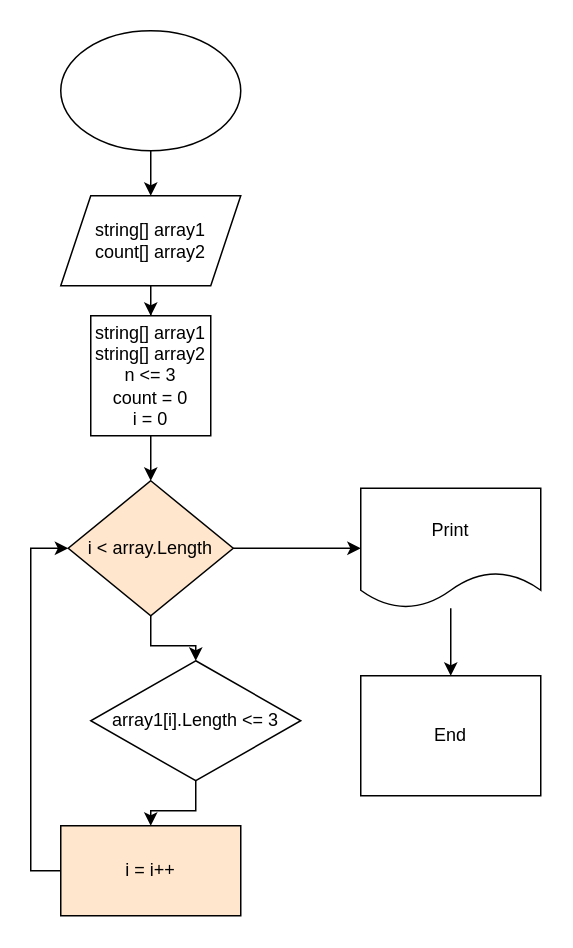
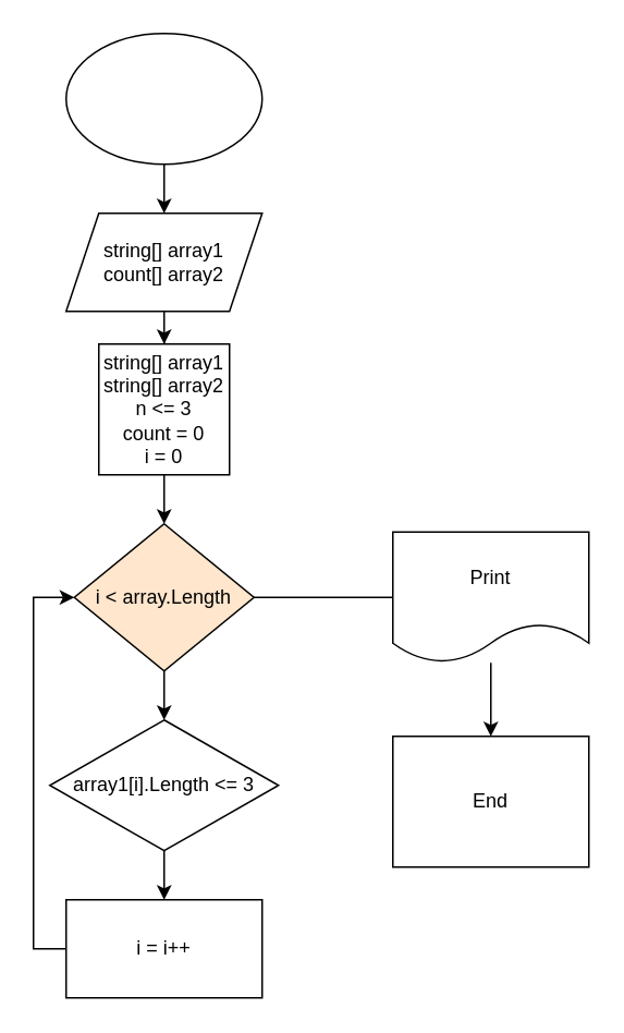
  <mxCell id="0" />
  <mxCell id="1" parent="0" />
  <mxCell id="2" value="" style="ellipse;whiteSpace=wrap;html=1;" vertex="1" parent="1"><mxGeometry x="40" y="20" width="120" height="80" as="geometry" /></mxCell>
  <mxCell id="3" value="" style="endArrow=classic;html=1;rounded=0;entryX=0.5;entryY=0;entryDx=0;entryDy=0;" edge="1" parent="1"><mxGeometry width="50" height="50" relative="1" as="geometry"><mxPoint x="100" y="100" as="sourcePoint" /><mxPoint x="100" y="130" as="targetPoint" /></mxGeometry></mxCell>
  <mxCell id="4" value="" style="edgeStyle=orthogonalEdgeStyle;rounded=0;orthogonalLoop=1;jettySize=auto;html=1;" edge="1" parent="1" source="5" target="7"><mxGeometry relative="1" as="geometry" /></mxCell>
  <mxCell id="5" value="string[] array1&lt;br&gt;count[] array2" style="shape=parallelogram;perimeter=parallelogramPerimeter;whiteSpace=wrap;html=1;fixedSize=1;" vertex="1" parent="1"><mxGeometry x="40" y="130" width="120" height="60" as="geometry" /></mxCell>
  <mxCell id="6" value="" style="edgeStyle=orthogonalEdgeStyle;rounded=0;orthogonalLoop=1;jettySize=auto;html=1;" edge="1" parent="1" source="7" target="10"><mxGeometry relative="1" as="geometry" /></mxCell>
  <mxCell id="7" value="string[] array1&lt;br&gt;string[] array2&lt;br&gt;n &amp;lt;= 3&lt;br&gt;count = 0&lt;br&gt;i = 0" style="whiteSpace=wrap;html=1;aspect=fixed;" vertex="1" parent="1"><mxGeometry x="60" y="210" width="80" height="80" as="geometry" /></mxCell>
  <mxCell id="8" value="" style="edgeStyle=orthogonalEdgeStyle;rounded=0;orthogonalLoop=1;jettySize=auto;html=1;" edge="1" parent="1" source="10" target="12"><mxGeometry relative="1" as="geometry" /></mxCell>
- <mxCell id="9" value="" style="edgeStyle=orthogonalEdgeStyle;rounded=0;orthogonalLoop=1;jettySize=auto;html=1;" edge="1" parent="1" source="10" target="16"><mxGeometry relative="1" as="geometry" /></mxCell>
+ <mxCell id="9" value="" style="edgeStyle=orthogonalEdgeStyle;rounded=0;orthogonalLoop=1;jettySize=auto;html=1;endArrow=none;" edge="1" parent="1" source="10" target="16"><mxGeometry relative="1" as="geometry" /></mxCell>
  <mxCell id="10" value="i &amp;lt; array.Length" style="rhombus;whiteSpace=wrap;html=1;fillColor=#ffe6cc;" vertex="1" parent="1"><mxGeometry x="45" y="320" width="110" height="90" as="geometry" /></mxCell>
  <mxCell id="11" value="" style="edgeStyle=orthogonalEdgeStyle;rounded=0;orthogonalLoop=1;jettySize=auto;html=1;" edge="1" parent="1" source="12" target="14"><mxGeometry relative="1" as="geometry" /></mxCell>
- <mxCell id="12" value="array1[i].Length &amp;lt;= 3" style="rhombus;whiteSpace=wrap;html=1;" vertex="1" parent="1"><mxGeometry x="60" y="440" width="140" height="80" as="geometry" /></mxCell>
+ <mxCell id="12" value="array1[i].Length &amp;lt;= 3" style="rhombus;whiteSpace=wrap;html=1;" vertex="1" parent="1"><mxGeometry x="30" y="440" width="140" height="80" as="geometry" /></mxCell>
  <mxCell id="13" style="edgeStyle=orthogonalEdgeStyle;rounded=0;orthogonalLoop=1;jettySize=auto;html=1;entryX=0;entryY=0.5;entryDx=0;entryDy=0;" edge="1" parent="1" source="14" target="10"><mxGeometry relative="1" as="geometry"><Array as="points"><mxPoint x="20" y="580" /><mxPoint x="20" y="365" /></Array></mxGeometry></mxCell>
- <mxCell id="14" value="i = i++" style="rounded=0;whiteSpace=wrap;html=1;fillColor=#ffe6cc;" vertex="1" parent="1"><mxGeometry x="40" y="550" width="120" height="60" as="geometry" /></mxCell>
+ <mxCell id="14" value="i = i++" style="rounded=0;whiteSpace=wrap;html=1;" vertex="1" parent="1"><mxGeometry x="40" y="550" width="120" height="60" as="geometry" /></mxCell>
  <mxCell id="15" value="" style="edgeStyle=orthogonalEdgeStyle;rounded=0;orthogonalLoop=1;jettySize=auto;html=1;" edge="1" parent="1" source="16" target="17"><mxGeometry relative="1" as="geometry" /></mxCell>
  <mxCell id="16" value="Print" style="shape=document;whiteSpace=wrap;html=1;boundedLbl=1;" vertex="1" parent="1"><mxGeometry x="240" y="325" width="120" height="80" as="geometry" /></mxCell>
  <mxCell id="17" value="End" style="whiteSpace=wrap;html=1;rounded=0;" vertex="1" parent="1"><mxGeometry x="240" y="450" width="120" height="80" as="geometry" /></mxCell>
